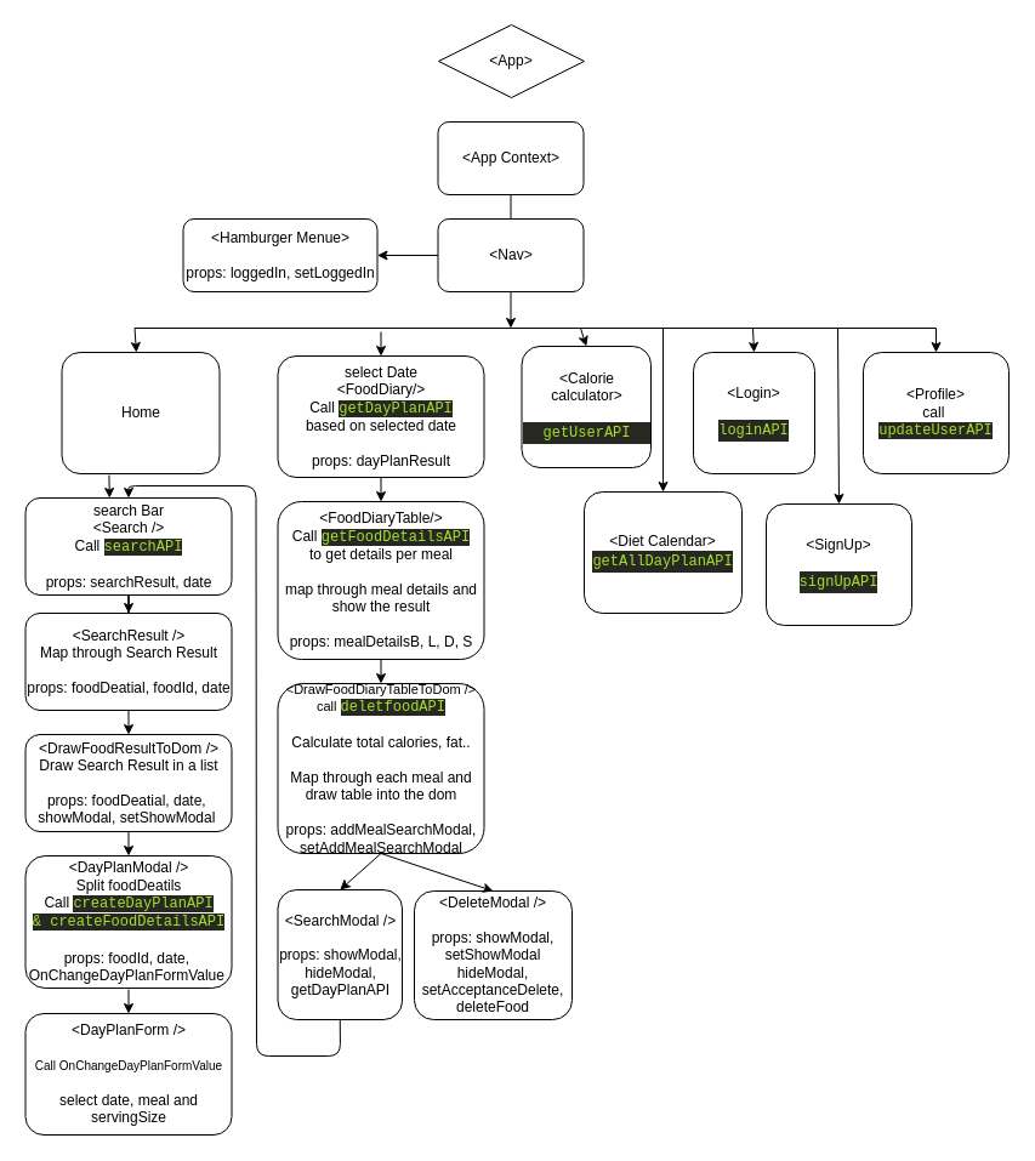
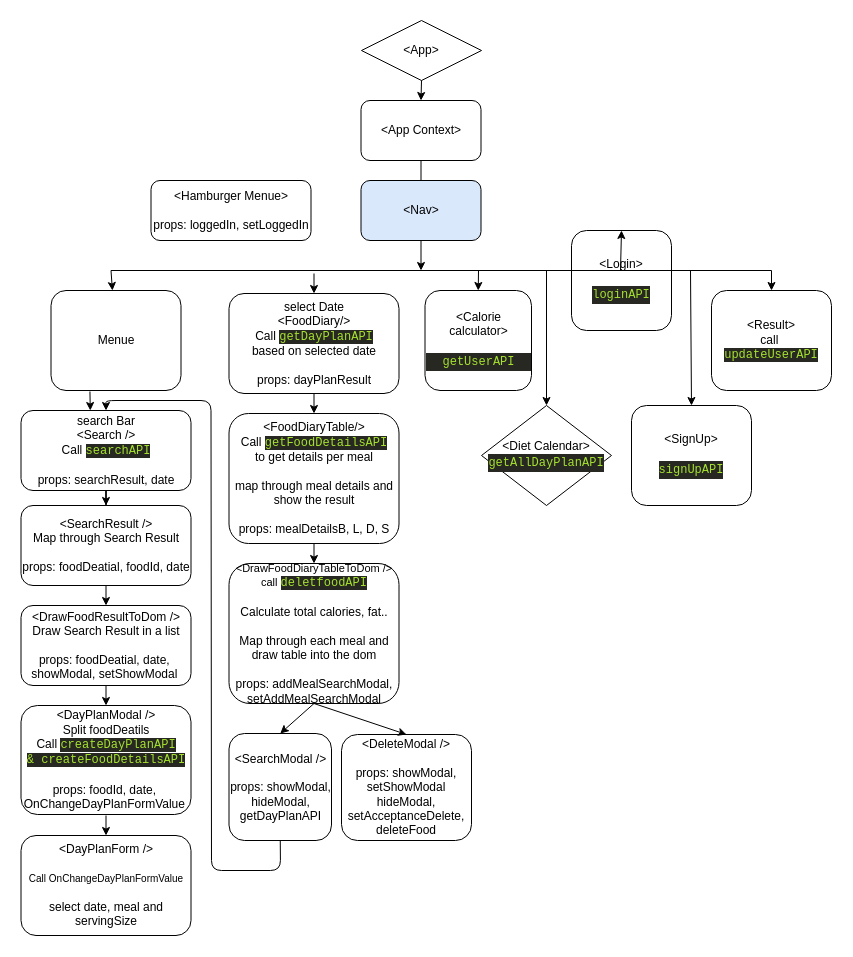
  <mxCell id="0" />
  <mxCell id="1" parent="0" />
  <mxCell id="2" value="&amp;lt;App&amp;gt;" style="rhombus;whiteSpace=wrap;html=1;" parent="1" vertex="1"><mxGeometry x="361" y="20" width="120" height="60" as="geometry" /></mxCell>
- <mxCell id="3" value="&amp;lt;Nav&amp;gt;" style="rounded=1;whiteSpace=wrap;html=1;" parent="1" vertex="1"><mxGeometry x="360.5" y="180" width="120" height="60" as="geometry" /></mxCell>
- <mxCell id="4" value="Home" style="rounded=1;whiteSpace=wrap;html=1;" parent="1" vertex="1"><mxGeometry x="50.5" y="290" width="130" height="100" as="geometry" /></mxCell>
- <mxCell id="5" value="&amp;lt;Calorie calculator&amp;gt;&lt;br&gt;&lt;br&gt;&lt;div style=&quot;color: rgb(248 , 248 , 242) ; background-color: rgb(39 , 40 , 34) ; font-family: &amp;#34;menlo&amp;#34; , &amp;#34;monaco&amp;#34; , &amp;#34;courier new&amp;#34; , monospace ; line-height: 18px&quot;&gt;&lt;span style=&quot;color: #a6e22e&quot;&gt;getUserAPI&lt;/span&gt;&lt;/div&gt;" style="rounded=1;whiteSpace=wrap;html=1;" parent="1" vertex="1"><mxGeometry x="429.5" y="285" width="106.5" height="100" as="geometry" /></mxCell>
- <mxCell id="6" value="&amp;lt;Diet Calendar&amp;gt;&lt;br&gt;&lt;div style=&quot;color: rgb(248 , 248 , 242) ; background-color: rgb(39 , 40 , 34) ; font-family: &amp;#34;menlo&amp;#34; , &amp;#34;monaco&amp;#34; , &amp;#34;courier new&amp;#34; , monospace ; line-height: 18px&quot;&gt;&lt;span style=&quot;color: #a6e22e&quot;&gt;getAllDayPlanAPI&lt;/span&gt;&lt;/div&gt;" style="rounded=1;whiteSpace=wrap;html=1;" parent="1" vertex="1"><mxGeometry x="481" y="405" width="130" height="100" as="geometry" /></mxCell>
- <mxCell id="7" value="&amp;lt;Login&amp;gt;&lt;br&gt;&lt;br&gt;&lt;div style=&quot;color: rgb(248 , 248 , 242) ; background-color: rgb(39 , 40 , 34) ; font-family: &amp;#34;menlo&amp;#34; , &amp;#34;monaco&amp;#34; , &amp;#34;courier new&amp;#34; , monospace ; line-height: 18px&quot;&gt;&lt;span style=&quot;color: #a6e22e&quot;&gt;loginAPI&lt;/span&gt;&lt;/div&gt;" style="rounded=1;whiteSpace=wrap;html=1;" parent="1" vertex="1"><mxGeometry x="571" y="290" width="100" height="100" as="geometry" /></mxCell>
+ <mxCell id="3" value="&amp;lt;Nav&amp;gt;" style="rounded=1;whiteSpace=wrap;html=1;fillColor=#dae8fc;" parent="1" vertex="1"><mxGeometry x="360.5" y="180" width="120" height="60" as="geometry" /></mxCell>
+ <mxCell id="4" value="Menue" style="rounded=1;whiteSpace=wrap;html=1;" parent="1" vertex="1"><mxGeometry x="50.5" y="290" width="130" height="100" as="geometry" /></mxCell>
+ <mxCell id="5" value="&amp;lt;Calorie calculator&amp;gt;&lt;br&gt;&lt;br&gt;&lt;div style=&quot;color: rgb(248 , 248 , 242) ; background-color: rgb(39 , 40 , 34) ; font-family: &amp;#34;menlo&amp;#34; , &amp;#34;monaco&amp;#34; , &amp;#34;courier new&amp;#34; , monospace ; line-height: 18px&quot;&gt;&lt;span style=&quot;color: #a6e22e&quot;&gt;getUserAPI&lt;/span&gt;&lt;/div&gt;" style="rounded=1;whiteSpace=wrap;html=1;" parent="1" vertex="1"><mxGeometry x="424.5" y="290" width="106.5" height="100" as="geometry" /></mxCell>
+ <mxCell id="6" value="&amp;lt;Diet Calendar&amp;gt;&lt;br&gt;&lt;div style=&quot;color: rgb(248 , 248 , 242) ; background-color: rgb(39 , 40 , 34) ; font-family: &amp;#34;menlo&amp;#34; , &amp;#34;monaco&amp;#34; , &amp;#34;courier new&amp;#34; , monospace ; line-height: 18px&quot;&gt;&lt;span style=&quot;color: #a6e22e&quot;&gt;getAllDayPlanAPI&lt;/span&gt;&lt;/div&gt;" style="rhombus;whiteSpace=wrap;html=1;" parent="1" vertex="1"><mxGeometry x="481" y="405" width="130" height="100" as="geometry" /></mxCell>
+ <mxCell id="7" value="&amp;lt;Login&amp;gt;&lt;br&gt;&lt;br&gt;&lt;div style=&quot;color: rgb(248 , 248 , 242) ; background-color: rgb(39 , 40 , 34) ; font-family: &amp;#34;menlo&amp;#34; , &amp;#34;monaco&amp;#34; , &amp;#34;courier new&amp;#34; , monospace ; line-height: 18px&quot;&gt;&lt;span style=&quot;color: #a6e22e&quot;&gt;loginAPI&lt;/span&gt;&lt;/div&gt;" style="rounded=1;whiteSpace=wrap;html=1;" parent="1" vertex="1"><mxGeometry x="571" y="230" width="100" height="100" as="geometry" /></mxCell>
  <mxCell id="8" style="edgeStyle=orthogonalEdgeStyle;rounded=0;orthogonalLoop=1;jettySize=auto;html=1;entryX=0.5;entryY=0;entryDx=0;entryDy=0;" parent="1" source="9" target="10" edge="1"><mxGeometry relative="1" as="geometry" /></mxCell>
  <mxCell id="9" value="search Bar&lt;br&gt;&amp;lt;Search /&amp;gt;&lt;br&gt;Call&amp;nbsp;&lt;span style=&quot;color: rgb(166 , 226 , 46) ; background-color: rgb(39 , 40 , 34) ; font-family: &amp;#34;menlo&amp;#34; , &amp;#34;monaco&amp;#34; , &amp;#34;courier new&amp;#34; , monospace&quot;&gt;searchAPI&lt;/span&gt;&lt;br&gt;&lt;br&gt;props: searchResult, date" style="rounded=1;whiteSpace=wrap;html=1;" parent="1" vertex="1"><mxGeometry x="20.5" y="410" width="170" height="80" as="geometry" /></mxCell>
  <mxCell id="10" value="&amp;lt;SearchResult /&amp;gt;&lt;br&gt;Map through Search Result&lt;br&gt;&lt;br&gt;props: foodDeatial, foodId, date" style="rounded=1;whiteSpace=wrap;html=1;" parent="1" vertex="1"><mxGeometry x="20.5" y="505" width="170" height="80" as="geometry" /></mxCell>
  <mxCell id="11" value="&amp;lt;DrawFoodResultToDom /&amp;gt;&lt;br&gt;Draw Search Result in a list&lt;br&gt;&lt;br&gt;props: foodDeatial, date,&amp;nbsp;&lt;br&gt;showModal, setShowModal&amp;nbsp;" style="rounded=1;whiteSpace=wrap;html=1;" parent="1" vertex="1"><mxGeometry x="20.5" y="605" width="170" height="80" as="geometry" /></mxCell>
  <mxCell id="12" value="&amp;lt;DayPlanModal /&amp;gt;&lt;br&gt;Split foodDeatils&lt;br&gt;Call&amp;nbsp;&lt;span style=&quot;color: rgb(166 , 226 , 46) ; background-color: rgb(39 , 40 , 34) ; font-family: &amp;#34;menlo&amp;#34; , &amp;#34;monaco&amp;#34; , &amp;#34;courier new&amp;#34; , monospace&quot;&gt;createDayPlanAPI &amp;amp;&amp;nbsp;&lt;/span&gt;&lt;span style=&quot;color: rgb(166 , 226 , 46) ; background-color: rgb(39 , 40 , 34) ; font-family: &amp;#34;menlo&amp;#34; , &amp;#34;monaco&amp;#34; , &amp;#34;courier new&amp;#34; , monospace&quot;&gt;createFoodDetailsAPI&lt;br&gt;&lt;br&gt;&lt;/span&gt;props: foodId, date,&amp;nbsp;&lt;br&gt;OnChangeDayPlanFormValue&amp;nbsp;&lt;span style=&quot;color: rgb(166 , 226 , 46) ; background-color: rgb(39 , 40 , 34) ; font-family: &amp;#34;menlo&amp;#34; , &amp;#34;monaco&amp;#34; , &amp;#34;courier new&amp;#34; , monospace&quot;&gt;&lt;br&gt;&lt;/span&gt;" style="rounded=1;whiteSpace=wrap;html=1;" parent="1" vertex="1"><mxGeometry x="20.5" y="705" width="170" height="109" as="geometry" /></mxCell>
  <mxCell id="13" value="&amp;lt;DayPlanForm /&amp;gt;&lt;br&gt;&lt;br&gt;&lt;font style=&quot;font-size: 10px&quot;&gt;Call OnChangeDayPlanFormValue&lt;br&gt;&lt;/font&gt;&lt;br&gt;select date, meal and servingSize" style="rounded=1;whiteSpace=wrap;html=1;" parent="1" vertex="1"><mxGeometry x="20.5" y="835" width="170" height="100" as="geometry" /></mxCell>
  <mxCell id="14" value="" style="endArrow=classic;html=1;exitX=0.5;exitY=1;exitDx=0;exitDy=0;entryX=0.5;entryY=0;entryDx=0;entryDy=0;" parent="1" source="10" target="11" edge="1"><mxGeometry width="50" height="50" relative="1" as="geometry"><mxPoint x="300.5" y="655" as="sourcePoint" /><mxPoint x="350.5" y="605" as="targetPoint" /></mxGeometry></mxCell>
  <mxCell id="15" value="" style="endArrow=classic;html=1;exitX=0.5;exitY=1;exitDx=0;exitDy=0;entryX=0.5;entryY=0;entryDx=0;entryDy=0;" parent="1" source="11" target="12" edge="1"><mxGeometry width="50" height="50" relative="1" as="geometry"><mxPoint x="300.5" y="725" as="sourcePoint" /><mxPoint x="350.5" y="675" as="targetPoint" /></mxGeometry></mxCell>
  <mxCell id="16" value="" style="endArrow=classic;html=1;entryX=0.5;entryY=0;entryDx=0;entryDy=0;" parent="1" target="13" edge="1"><mxGeometry width="50" height="50" relative="1" as="geometry"><mxPoint x="105.5" y="815" as="sourcePoint" /><mxPoint x="240.5" y="825" as="targetPoint" /></mxGeometry></mxCell>
  <mxCell id="17" value="" style="endArrow=none;html=1;" parent="1" edge="1"><mxGeometry width="50" height="50" relative="1" as="geometry"><mxPoint x="110.5" y="270" as="sourcePoint" /><mxPoint x="771" y="270" as="targetPoint" /></mxGeometry></mxCell>
+ <mxCell id="18" value="" style="endArrow=classic;html=1;exitX=0.5;exitY=1;exitDx=0;exitDy=0;entryX=0.5;entryY=0;entryDx=0;entryDy=0;" parent="1" source="2" target="33" edge="1"><mxGeometry width="50" height="50" relative="1" as="geometry"><mxPoint x="421" y="190" as="sourcePoint" /><mxPoint x="421" y="110" as="targetPoint" /></mxGeometry></mxCell>
  <mxCell id="19" value="" style="endArrow=classic;html=1;entryX=0.5;entryY=0;entryDx=0;entryDy=0;" parent="1" target="22" edge="1"><mxGeometry width="50" height="50" relative="1" as="geometry"><mxPoint x="313.5" y="273" as="sourcePoint" /><mxPoint x="318.5" y="293" as="targetPoint" /></mxGeometry></mxCell>
  <mxCell id="20" value="" style="endArrow=classic;html=1;" parent="1" target="4" edge="1"><mxGeometry width="50" height="50" relative="1" as="geometry"><mxPoint x="110.5" y="270" as="sourcePoint" /><mxPoint x="480.5" y="320" as="targetPoint" /></mxGeometry></mxCell>
  <mxCell id="21" value="" style="endArrow=classic;html=1;exitX=0.5;exitY=1;exitDx=0;exitDy=0;" parent="1" source="3" edge="1"><mxGeometry width="50" height="50" relative="1" as="geometry"><mxPoint x="430.5" y="370" as="sourcePoint" /><mxPoint x="420.5" y="270" as="targetPoint" /></mxGeometry></mxCell>
  <mxCell id="22" value="select Date&lt;br&gt;&amp;lt;FoodDiary/&amp;gt;&lt;br&gt;Call&amp;nbsp;&lt;span style=&quot;color: rgb(166 , 226 , 46) ; background-color: rgb(39 , 40 , 34) ; font-family: &amp;#34;menlo&amp;#34; , &amp;#34;monaco&amp;#34; , &amp;#34;courier new&amp;#34; , monospace&quot;&gt;getDayPlanAPI&lt;/span&gt;&lt;br&gt;based on selected date&lt;br&gt;&lt;br&gt;props: dayPlanResult" style="rounded=1;whiteSpace=wrap;html=1;" parent="1" vertex="1"><mxGeometry x="228.5" y="293" width="170" height="100" as="geometry" /></mxCell>
  <mxCell id="23" value="&amp;lt;FoodDiaryTable/&amp;gt;&lt;br&gt;Call&amp;nbsp;&lt;span style=&quot;color: rgb(166 , 226 , 46) ; background-color: rgb(39 , 40 , 34) ; font-family: &amp;#34;menlo&amp;#34; , &amp;#34;monaco&amp;#34; , &amp;#34;courier new&amp;#34; , monospace&quot;&gt;getFoodDetailsAPI&lt;/span&gt;&lt;br&gt;to get details per meal&lt;br&gt;&lt;br&gt;map through meal details and show the result&lt;br&gt;&lt;br&gt;props: mealDetailsB, L, D, S" style="rounded=1;whiteSpace=wrap;html=1;" parent="1" vertex="1"><mxGeometry x="228.5" y="413" width="170" height="130" as="geometry" /></mxCell>
  <mxCell id="24" value="&lt;div style=&quot;color: rgb(248 , 248 , 242) ; background-color: rgb(39 , 40 , 34) ; font-family: &amp;#34;menlo&amp;#34; , &amp;#34;monaco&amp;#34; , &amp;#34;courier new&amp;#34; , monospace ; line-height: 18px&quot;&gt;&lt;/div&gt;&lt;font style=&quot;font-size: 11px&quot;&gt;&amp;lt;DrawFoodDiaryTableToDom /&amp;gt;&lt;br&gt;call&amp;nbsp;&lt;span style=&quot;color: rgb(166 , 226 , 46) ; background-color: rgb(39 , 40 , 34) ; font-family: &amp;#34;menlo&amp;#34; , &amp;#34;monaco&amp;#34; , &amp;#34;courier new&amp;#34; , monospace ; font-size: 12px&quot;&gt;deletfoodAPI&lt;/span&gt;&lt;br&gt;&lt;/font&gt;&lt;br&gt;Calculate total calories, fat..&lt;br&gt;&lt;br&gt;Map through each meal and draw table into the dom&lt;br&gt;&lt;br&gt;props: addMealSearchModal,&lt;br&gt;setAddMealSearchModal" style="rounded=1;whiteSpace=wrap;html=1;" parent="1" vertex="1"><mxGeometry x="228.5" y="563" width="170" height="140" as="geometry" /></mxCell>
  <mxCell id="25" value="&amp;lt;SearchModal /&amp;gt;&lt;br&gt;&lt;br&gt;props: showModal, hideModal, getDayPlanAPI" style="rounded=1;whiteSpace=wrap;html=1;" parent="1" vertex="1"><mxGeometry x="228.5" y="733" width="102.5" height="107" as="geometry" /></mxCell>
  <mxCell id="26" value="" style="endArrow=classic;html=1;exitX=0.5;exitY=1;exitDx=0;exitDy=0;" parent="1" source="22" target="23" edge="1"><mxGeometry width="50" height="50" relative="1" as="geometry"><mxPoint x="408.5" y="503" as="sourcePoint" /><mxPoint x="458.5" y="453" as="targetPoint" /></mxGeometry></mxCell>
  <mxCell id="27" value="" style="endArrow=classic;html=1;exitX=0.5;exitY=1;exitDx=0;exitDy=0;" parent="1" source="23" target="24" edge="1"><mxGeometry width="50" height="50" relative="1" as="geometry"><mxPoint x="408.5" y="503" as="sourcePoint" /><mxPoint x="458.5" y="453" as="targetPoint" /></mxGeometry></mxCell>
  <mxCell id="28" value="" style="endArrow=classic;html=1;exitX=0.5;exitY=1;exitDx=0;exitDy=0;entryX=0.5;entryY=0;entryDx=0;entryDy=0;" parent="1" source="24" target="25" edge="1"><mxGeometry width="50" height="50" relative="1" as="geometry"><mxPoint x="408.5" y="693" as="sourcePoint" /><mxPoint x="458.5" y="643" as="targetPoint" /></mxGeometry></mxCell>
  <mxCell id="29" value="" style="endArrow=classic;html=1;exitX=0.5;exitY=1;exitDx=0;exitDy=0;entryX=0.5;entryY=0;entryDx=0;entryDy=0;" parent="1" source="25" target="9" edge="1"><mxGeometry width="50" height="50" relative="1" as="geometry"><mxPoint x="390.5" y="620" as="sourcePoint" /><mxPoint x="210.5" y="830" as="targetPoint" /><Array as="points"><mxPoint x="280" y="870" /><mxPoint x="211" y="870" /><mxPoint x="210.5" y="400" /><mxPoint x="105.5" y="400" /></Array></mxGeometry></mxCell>
  <mxCell id="30" value="" style="endArrow=classic;html=1;exitX=0.415;exitY=1.01;exitDx=0;exitDy=0;exitPerimeter=0;" parent="1" edge="1"><mxGeometry width="50" height="50" relative="1" as="geometry"><mxPoint x="89.45" y="391" as="sourcePoint" /><mxPoint x="89.788" y="410" as="targetPoint" /></mxGeometry></mxCell>
  <mxCell id="31" value="&amp;lt;Hamburger Menue&amp;gt;&lt;br&gt;&lt;br&gt;props: loggedIn, setLoggedIn" style="rounded=1;whiteSpace=wrap;html=1;" vertex="1" parent="1"><mxGeometry x="150.5" y="180" width="160" height="60" as="geometry" /></mxCell>
- <mxCell id="32" value="" style="endArrow=classic;html=1;exitX=0;exitY=0.5;exitDx=0;exitDy=0;entryX=1;entryY=0.5;entryDx=0;entryDy=0;" edge="1" parent="1" source="3" target="31"><mxGeometry width="50" height="50" relative="1" as="geometry"><mxPoint x="410.5" y="400" as="sourcePoint" /><mxPoint x="460.5" y="350" as="targetPoint" /></mxGeometry></mxCell>
  <mxCell id="33" value="&amp;lt;App Context&amp;gt;" style="rounded=1;whiteSpace=wrap;html=1;" vertex="1" parent="1"><mxGeometry x="360.5" y="100" width="120" height="60" as="geometry" /></mxCell>
  <mxCell id="34" value="" style="endArrow=none;html=1;exitX=0.5;exitY=1;exitDx=0;exitDy=0;entryX=0.5;entryY=0;entryDx=0;entryDy=0;" edge="1" parent="1" source="33" target="3"><mxGeometry width="50" height="50" relative="1" as="geometry"><mxPoint x="431" y="90" as="sourcePoint" /><mxPoint x="430.5" y="110" as="targetPoint" /></mxGeometry></mxCell>
  <mxCell id="35" value="" style="endArrow=classic;html=1;entryX=0.5;entryY=0;entryDx=0;entryDy=0;" edge="1" parent="1" target="5"><mxGeometry width="50" height="50" relative="1" as="geometry"><mxPoint x="478" y="270" as="sourcePoint" /><mxPoint x="461" y="430" as="targetPoint" /></mxGeometry></mxCell>
- <mxCell id="36" value="&amp;lt;SignUp&amp;gt;&lt;br&gt;&lt;br&gt;&lt;div style=&quot;color: rgb(248 , 248 , 242) ; background-color: rgb(39 , 40 , 34) ; font-family: &amp;#34;menlo&amp;#34; , &amp;#34;monaco&amp;#34; , &amp;#34;courier new&amp;#34; , monospace ; line-height: 18px&quot;&gt;&lt;span style=&quot;color: #a6e22e&quot;&gt;signUpAPI&lt;/span&gt;&lt;/div&gt;" style="rounded=1;whiteSpace=wrap;html=1;" vertex="1" parent="1"><mxGeometry x="631" y="415" width="120" height="100" as="geometry" /></mxCell>
+ <mxCell id="36" value="&amp;lt;SignUp&amp;gt;&lt;br&gt;&lt;br&gt;&lt;div style=&quot;color: rgb(248 , 248 , 242) ; background-color: rgb(39 , 40 , 34) ; font-family: &amp;#34;menlo&amp;#34; , &amp;#34;monaco&amp;#34; , &amp;#34;courier new&amp;#34; , monospace ; line-height: 18px&quot;&gt;&lt;span style=&quot;color: #a6e22e&quot;&gt;signUpAPI&lt;/span&gt;&lt;/div&gt;" style="rounded=1;whiteSpace=wrap;html=1;" vertex="1" parent="1"><mxGeometry x="631" y="405" width="120" height="100" as="geometry" /></mxCell>
  <mxCell id="37" value="" style="endArrow=classic;html=1;entryX=0.5;entryY=0;entryDx=0;entryDy=0;" edge="1" parent="1" target="6"><mxGeometry width="50" height="50" relative="1" as="geometry"><mxPoint x="546" y="270" as="sourcePoint" /><mxPoint x="461" y="360" as="targetPoint" /></mxGeometry></mxCell>
  <mxCell id="38" value="" style="endArrow=classic;html=1;entryX=0.5;entryY=0;entryDx=0;entryDy=0;" edge="1" parent="1" target="7"><mxGeometry width="50" height="50" relative="1" as="geometry"><mxPoint x="620" y="270" as="sourcePoint" /><mxPoint x="461" y="360" as="targetPoint" /></mxGeometry></mxCell>
  <mxCell id="39" value="" style="endArrow=classic;html=1;entryX=0.5;entryY=0;entryDx=0;entryDy=0;" edge="1" parent="1" target="36"><mxGeometry width="50" height="50" relative="1" as="geometry"><mxPoint x="690" y="270" as="sourcePoint" /><mxPoint x="461" y="360" as="targetPoint" /></mxGeometry></mxCell>
  <mxCell id="40" value="&amp;lt;DeleteModal /&amp;gt;&lt;br&gt;&lt;br&gt;props: showModal, &lt;br&gt;setShowModal hideModal, setAcceptanceDelete,&lt;br&gt;deleteFood" style="rounded=1;whiteSpace=wrap;html=1;" vertex="1" parent="1"><mxGeometry x="341" y="734" width="130" height="106" as="geometry" /></mxCell>
  <mxCell id="41" value="" style="endArrow=classic;html=1;exitX=0.5;exitY=1;exitDx=0;exitDy=0;entryX=0.5;entryY=0;entryDx=0;entryDy=0;" edge="1" parent="1" source="24" target="40"><mxGeometry width="50" height="50" relative="1" as="geometry"><mxPoint x="411" y="790" as="sourcePoint" /><mxPoint x="461" y="740" as="targetPoint" /></mxGeometry></mxCell>
- <mxCell id="42" value="&amp;lt;Profile&amp;gt;&lt;br&gt;call&amp;nbsp;&lt;br&gt;&lt;span style=&quot;color: rgb(166 , 226 , 46) ; background-color: rgb(39 , 40 , 34) ; font-family: &amp;#34;menlo&amp;#34; , &amp;#34;monaco&amp;#34; , &amp;#34;courier new&amp;#34; , monospace&quot;&gt;updateUserAPI&lt;/span&gt;" style="rounded=1;whiteSpace=wrap;html=1;" vertex="1" parent="1"><mxGeometry x="711" y="290" width="120" height="100" as="geometry" /></mxCell>
+ <mxCell id="42" value="&amp;lt;Result&amp;gt;&lt;br&gt;call&amp;nbsp;&lt;br&gt;&lt;span style=&quot;color: rgb(166 , 226 , 46) ; background-color: rgb(39 , 40 , 34) ; font-family: &amp;#34;menlo&amp;#34; , &amp;#34;monaco&amp;#34; , &amp;#34;courier new&amp;#34; , monospace&quot;&gt;updateUserAPI&lt;/span&gt;" style="rounded=1;whiteSpace=wrap;html=1;" vertex="1" parent="1"><mxGeometry x="711" y="290" width="120" height="100" as="geometry" /></mxCell>
  <mxCell id="43" value="" style="endArrow=classic;html=1;" edge="1" parent="1" target="42"><mxGeometry width="50" height="50" relative="1" as="geometry"><mxPoint x="771" y="270" as="sourcePoint" /><mxPoint x="461" y="210" as="targetPoint" /></mxGeometry></mxCell>
